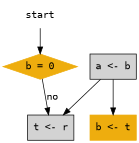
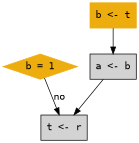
  digraph {
    fontname="DejaVu Sans Mono"
    node [fill=cornflowerblue fontcolor=black fontname="DejaVu Sans Mono" shape=box style=filled]
    edge [fontname="DejaVu Sans Mono"]
-   n1 [color=white label=start]
-   n2 [color=darkgoldenrod2 label="b = 0" shape=diamond]
+   n2 [color=darkgoldenrod2 label="b = 1" shape=diamond]
    n3 [label="t <- r"]
    n4 [label="a <- b"]
    n5 [color=darkgoldenrod2 label="b <- t"]
-   n1 -> n2
    n2 -> n3 [label=no]
    n4 -> n3
-   n4 -> n5
+   n5 -> n4
  }
